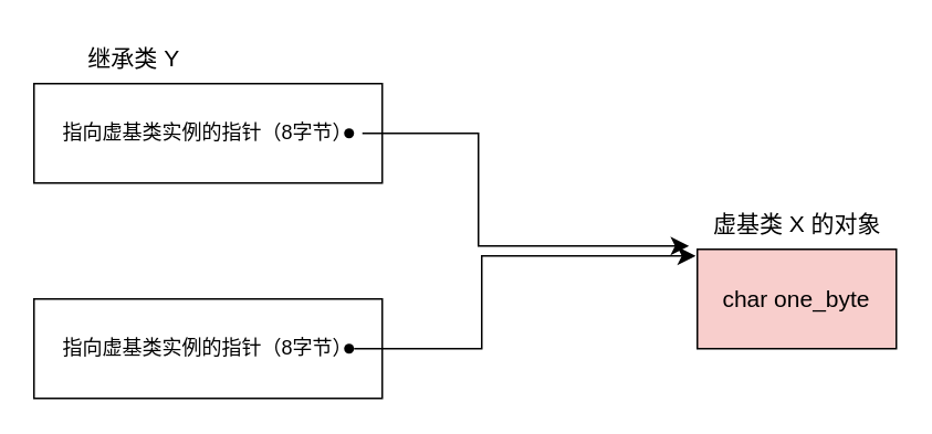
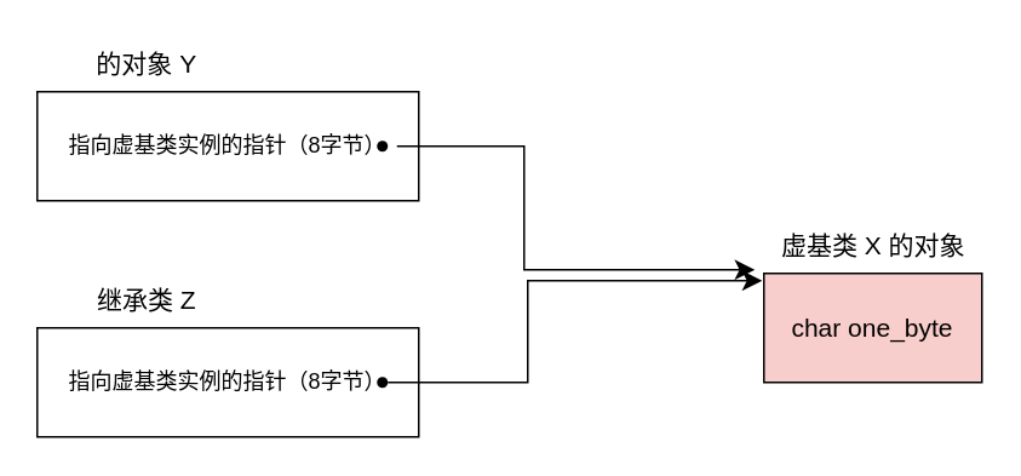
  <mxCell id="0" />
  <mxCell id="1" parent="0" />
  <mxCell id="2" value="" style="group" vertex="1" connectable="0" parent="1"><mxGeometry x="420" y="120" width="120" height="90" as="geometry" /></mxCell>
  <mxCell id="3" value="&lt;font style=&quot;font-size: 14px;&quot;&gt;char one_byte&lt;/font&gt;" style="rounded=0;whiteSpace=wrap;html=1;fillColor=#f8cecc;" vertex="1" parent="2"><mxGeometry y="30" width="120" height="60" as="geometry" /></mxCell>
  <mxCell id="4" value="&lt;font style=&quot;font-size: 14px;&quot;&gt;虚基类 X 的对象&lt;/font&gt;" style="text;html=1;align=center;verticalAlign=middle;resizable=0;points=[];autosize=1;strokeColor=none;fillColor=none;" vertex="1" parent="2"><mxGeometry width="120" height="30" as="geometry" /></mxCell>
  <mxCell id="5" value="" style="group" vertex="1" connectable="0" parent="1"><mxGeometry x="20" y="150" width="210" height="90" as="geometry" /></mxCell>
  <mxCell id="6" value="指向虚基类实例的指针（8字节）" style="rounded=0;whiteSpace=wrap;html=1;" vertex="1" parent="5"><mxGeometry y="30" width="210" height="60" as="geometry" /></mxCell>
+ <mxCell id="7" value="&lt;font style=&quot;font-size: 14px;&quot;&gt;继承类 Z&lt;/font&gt;" style="text;html=1;align=center;verticalAlign=middle;resizable=0;points=[];autosize=1;strokeColor=none;fillColor=none;" vertex="1" parent="5"><mxGeometry x="20" width="80" height="30" as="geometry" /></mxCell>
  <mxCell id="8" value="" style="shape=waypoint;sketch=0;fillStyle=solid;size=6;pointerEvents=1;points=[];fillColor=none;resizable=0;rotatable=0;perimeter=centerPerimeter;snapToPoint=1;" vertex="1" parent="5"><mxGeometry x="180" y="50" width="20" height="20" as="geometry" /></mxCell>
  <mxCell id="9" value="" style="group" vertex="1" connectable="0" parent="1"><mxGeometry x="20" y="20" width="210" height="90" as="geometry" /></mxCell>
  <mxCell id="10" value="指向虚基类实例的指针（8字节）" style="rounded=0;whiteSpace=wrap;html=1;" vertex="1" parent="9"><mxGeometry y="30" width="210" height="60" as="geometry" /></mxCell>
- <mxCell id="11" value="&lt;font style=&quot;font-size: 14px;&quot;&gt;继承类 Y&lt;/font&gt;" style="text;html=1;align=center;verticalAlign=middle;resizable=0;points=[];autosize=1;strokeColor=none;fillColor=none;" vertex="1" parent="9"><mxGeometry x="20" width="80" height="30" as="geometry" /></mxCell>
+ <mxCell id="11" value="&lt;font style=&quot;font-size: 14px;&quot;&gt;的对象 Y&lt;/font&gt;" style="text;html=1;align=center;verticalAlign=middle;resizable=0;points=[];autosize=1;strokeColor=none;fillColor=none;" vertex="1" parent="9"><mxGeometry x="20" width="80" height="30" as="geometry" /></mxCell>
  <mxCell id="12" value="" style="shape=waypoint;sketch=0;fillStyle=solid;size=6;pointerEvents=1;points=[];fillColor=none;resizable=0;rotatable=0;perimeter=centerPerimeter;snapToPoint=1;" vertex="1" parent="9"><mxGeometry x="180" y="50" width="20" height="20" as="geometry" /></mxCell>
  <mxCell id="13" value="" style="edgeStyle=elbowEdgeStyle;elbow=horizontal;endArrow=classic;html=1;curved=0;rounded=0;endSize=8;startSize=8;entryX=-0.033;entryY=1.133;entryDx=0;entryDy=0;entryPerimeter=0;" edge="1" parent="1"><mxGeometry width="50" height="50" relative="1" as="geometry"><mxPoint x="213" y="210" as="sourcePoint" /><mxPoint x="419.04" y="153.99" as="targetPoint" /><Array as="points"><mxPoint x="290" y="180" /></Array></mxGeometry></mxCell>
  <mxCell id="14" value="" style="edgeStyle=elbowEdgeStyle;endArrow=classic;html=1;rounded=0;endSize=8;startSize=8;entryX=-0.042;entryY=0.933;entryDx=0;entryDy=0;entryPerimeter=0;" edge="1" parent="1" target="4"><mxGeometry width="50" height="50" relative="1" as="geometry"><mxPoint x="218" y="80" as="sourcePoint" /><mxPoint x="410" y="150" as="targetPoint" /><Array as="points"><mxPoint x="288" y="110" /></Array></mxGeometry></mxCell>
